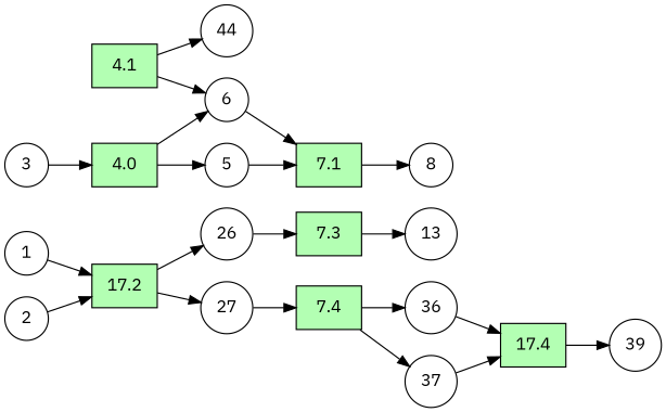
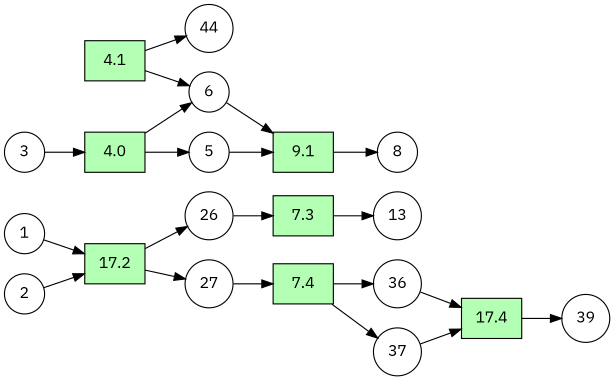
  digraph {
    compound=true
    fontname="IBM Plex Sans"
    forcelabels=true
    rankdir=LR
    node [fillcolor=white fontname="IBM Plex Sans" shape=circle style=filled weight=99]
    edge [fontname="IBM Plex Sans"]
    17.2 [fillcolor="#b3ffb3" shape=box weight=""]
    1
    26
    27
    2
    4.0 [fillcolor="#b3ffb3" shape=box weight=""]
    3
    5
    6
-   7.1 [fillcolor="#b3ffb3" shape=box weight=""]
+   7.1 [fillcolor="#b3ffb3" shape=box label=9.1 weight=""]
    8
    7.3 [fillcolor="#b3ffb3" shape=box weight=""]
    13
    7.4 [fillcolor="#b3ffb3" shape=box weight=""]
    36
    37
    17.4 [fillcolor="#b3ffb3" shape=box weight=""]
    39
    4.1 [fillcolor="#b3ffb3" shape=box weight=""]
    44
    17.2 -> 26
    17.2 -> 27
    1 -> 17.2
    26 -> 7.3
    27 -> 7.4
    2 -> 17.2
    4.0 -> 5
    4.0 -> 6
    3 -> 4.0
    5 -> 7.1
    6 -> 7.1
    7.1 -> 8
    7.3 -> 13
    7.4 -> 36
    7.4 -> 37
    36 -> 17.4
    37 -> 17.4
    17.4 -> 39
    4.1 -> 6
    4.1 -> 44
  }
